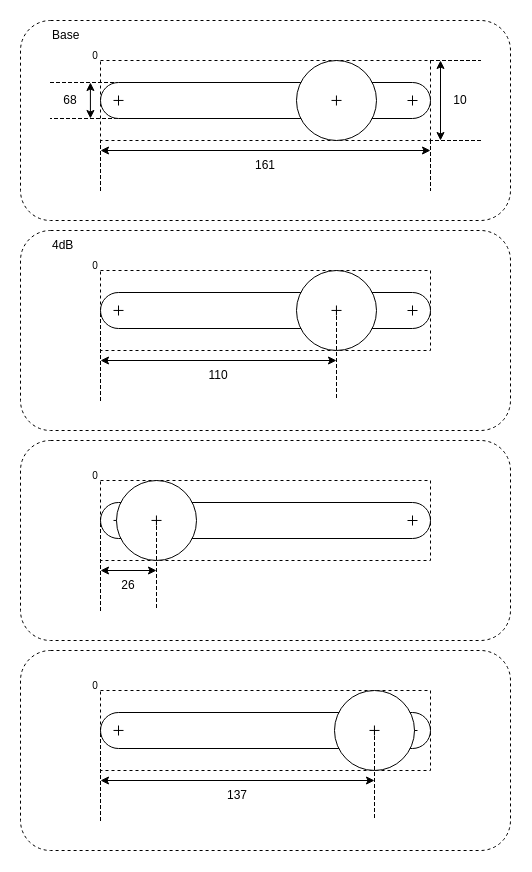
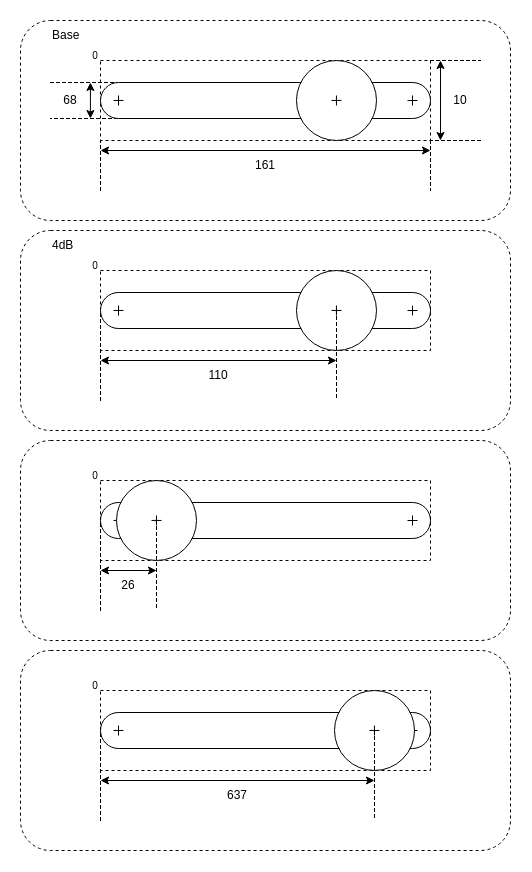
  <mxCell id="0" />
  <mxCell id="1" parent="0" />
  <mxCell id="2" value="" style="shape=partialRectangle;whiteSpace=wrap;html=1;top=0;bottom=0;fillColor=none;dashed=1;direction=south;" parent="1" vertex="1"><mxGeometry x="50" y="82" width="67" height="36" as="geometry" /></mxCell>
  <mxCell id="3" value="" style="rounded=1;whiteSpace=wrap;html=1;fillColor=none;dashed=1;" parent="1" vertex="1"><mxGeometry x="20" y="440" width="490" height="200" as="geometry" /></mxCell>
  <mxCell id="4" value="" style="rounded=1;whiteSpace=wrap;html=1;fillColor=none;dashed=1;" parent="1" vertex="1"><mxGeometry x="20" y="230" width="490" height="200" as="geometry" /></mxCell>
  <mxCell id="5" value="4dB" style="text;html=1;align=left;verticalAlign=middle;whiteSpace=wrap;rounded=0;" parent="1" vertex="1"><mxGeometry x="50" y="230" width="430" height="30" as="geometry" /></mxCell>
  <mxCell id="6" value="" style="rounded=1;whiteSpace=wrap;html=1;fillColor=default;absoluteArcSize=1;arcSize=36;" parent="1" vertex="1"><mxGeometry y="712" width="330" height="36" as="geometry" x="100" /></mxCell>
  <mxCell id="7" value="" style="rounded=1;whiteSpace=wrap;html=1;fillColor=none;dashed=1;" parent="1" vertex="1"><mxGeometry x="20" y="650" width="490" height="200" as="geometry" /></mxCell>
  <mxCell id="8" value="" style="rounded=0;whiteSpace=wrap;html=1;dashed=1;fillColor=none;" parent="1" vertex="1"><mxGeometry y="690" width="330" height="80" as="geometry" x="100" /></mxCell>
  <mxCell id="9" value="" style="endArrow=none;html=1;rounded=0;" parent="1" edge="1"><mxGeometry width="50" height="50" relative="1" as="geometry"><mxPoint x="412" y="725" as="sourcePoint" /><mxPoint x="412" y="735" as="targetPoint" /></mxGeometry></mxCell>
  <mxCell id="10" value="" style="endArrow=none;html=1;rounded=0;" parent="1" edge="1"><mxGeometry width="50" height="50" relative="1" as="geometry"><mxPoint x="407" y="730" as="sourcePoint" /><mxPoint x="417" y="730" as="targetPoint" /></mxGeometry></mxCell>
  <mxCell id="11" value="" style="rounded=1;whiteSpace=wrap;html=1;fillColor=default;absoluteArcSize=1;arcSize=36;" parent="1" vertex="1"><mxGeometry y="502" width="330" height="36" as="geometry" x="100" /></mxCell>
  <mxCell id="12" value="" style="endArrow=none;html=1;rounded=0;" parent="1" edge="1"><mxGeometry width="50" height="50" relative="1" as="geometry"><mxPoint x="118" y="515" as="sourcePoint" /><mxPoint x="118" y="525" as="targetPoint" /></mxGeometry></mxCell>
  <mxCell id="13" value="" style="endArrow=none;html=1;rounded=0;" parent="1" edge="1"><mxGeometry width="50" height="50" relative="1" as="geometry"><mxPoint x="113" y="519.95" as="sourcePoint" /><mxPoint x="123" y="519.95" as="targetPoint" /></mxGeometry></mxCell>
  <mxCell id="14" value="" style="rounded=1;whiteSpace=wrap;html=1;fillColor=none;dashed=1;" parent="1" vertex="1"><mxGeometry x="20" y="20" width="490" height="200" as="geometry" /></mxCell>
  <mxCell id="15" value="Base" style="text;html=1;align=left;verticalAlign=middle;whiteSpace=wrap;rounded=0;" parent="1" vertex="1"><mxGeometry x="50" y="20" width="430" height="30" as="geometry" /></mxCell>
  <mxCell id="16" value="" style="rounded=0;whiteSpace=wrap;html=1;dashed=1;fillColor=none;" parent="1" vertex="1"><mxGeometry y="60" width="330" height="80" as="geometry" x="100" /></mxCell>
  <mxCell id="17" value="" style="rounded=1;whiteSpace=wrap;html=1;fillColor=default;absoluteArcSize=1;arcSize=36;" parent="1" vertex="1"><mxGeometry y="82" width="330" height="36" as="geometry" x="100" /></mxCell>
  <mxCell id="18" value="" style="ellipse;whiteSpace=wrap;html=1;aspect=fixed;fillColor=default;" parent="1" vertex="1"><mxGeometry x="296" y="60" width="80" height="80" as="geometry" /></mxCell>
  <mxCell id="19" value="0" style="text;html=1;align=center;verticalAlign=middle;whiteSpace=wrap;rounded=0;fontSize=10;" parent="1" vertex="1"><mxGeometry x="90" width="10" height="10" as="geometry" y="50" /></mxCell>
  <mxCell id="20" value="" style="shape=partialRectangle;whiteSpace=wrap;html=1;top=0;bottom=0;fillColor=none;dashed=1;" parent="1" vertex="1"><mxGeometry y="140" width="330" height="50" as="geometry" x="100" /></mxCell>
  <mxCell id="21" value="161" style="text;html=1;align=center;verticalAlign=middle;whiteSpace=wrap;rounded=0;" parent="1" vertex="1"><mxGeometry y="150" width="330" height="30" as="geometry" x="100" /></mxCell>
  <mxCell id="22" value="" style="endArrow=classic;startArrow=classic;html=1;rounded=0;exitX=0;exitY=0.75;exitDx=0;exitDy=0;" parent="1" edge="1"><mxGeometry width="50" height="50" relative="1" as="geometry"><mxPoint y="150" as="sourcePoint" x="100" /><mxPoint x="430" y="150" as="targetPoint" /></mxGeometry></mxCell>
  <mxCell id="23" value="" style="shape=partialRectangle;whiteSpace=wrap;html=1;top=0;bottom=0;fillColor=none;dashed=1;direction=south;" parent="1" vertex="1"><mxGeometry x="430" y="60" width="50" height="80" as="geometry" /></mxCell>
  <mxCell id="24" value="" style="endArrow=classic;startArrow=classic;html=1;rounded=0;" parent="1" edge="1"><mxGeometry width="50" height="50" relative="1" as="geometry"><mxPoint x="440" y="140" as="sourcePoint" /><mxPoint x="440" y="60" as="targetPoint" /></mxGeometry></mxCell>
  <mxCell id="25" value="10" style="text;html=1;align=center;verticalAlign=middle;whiteSpace=wrap;rounded=0;" parent="1" vertex="1"><mxGeometry x="440" y="60" width="40" height="80" as="geometry" /></mxCell>
  <mxCell id="26" value="" style="endArrow=none;html=1;rounded=0;" parent="1" edge="1"><mxGeometry width="50" height="50" relative="1" as="geometry"><mxPoint x="412" y="95" as="sourcePoint" /><mxPoint x="412" y="105" as="targetPoint" /></mxGeometry></mxCell>
  <mxCell id="27" value="" style="endArrow=none;html=1;rounded=0;" parent="1" edge="1"><mxGeometry width="50" height="50" relative="1" as="geometry"><mxPoint x="407" y="100" as="sourcePoint" /><mxPoint x="417" y="100" as="targetPoint" /></mxGeometry></mxCell>
  <mxCell id="28" value="" style="endArrow=none;html=1;rounded=0;" parent="1" edge="1"><mxGeometry width="50" height="50" relative="1" as="geometry"><mxPoint x="335.95" y="95" as="sourcePoint" /><mxPoint x="335.95" y="105" as="targetPoint" /></mxGeometry></mxCell>
  <mxCell id="29" value="" style="endArrow=none;html=1;rounded=0;" parent="1" edge="1"><mxGeometry width="50" height="50" relative="1" as="geometry"><mxPoint x="331" y="99.95" as="sourcePoint" /><mxPoint x="341" y="99.95" as="targetPoint" /></mxGeometry></mxCell>
  <mxCell id="30" value="68" style="text;html=1;align=center;verticalAlign=middle;whiteSpace=wrap;rounded=0;" parent="1" vertex="1"><mxGeometry x="50" y="82" width="40" height="36" as="geometry" /></mxCell>
  <mxCell id="31" value="" style="endArrow=classic;startArrow=classic;html=1;rounded=0;" parent="1" edge="1"><mxGeometry width="50" height="50" relative="1" as="geometry"><mxPoint x="89.92" y="118" as="sourcePoint" /><mxPoint x="89.92" y="82" as="targetPoint" /></mxGeometry></mxCell>
  <mxCell id="32" value="" style="endArrow=none;html=1;rounded=0;" parent="1" edge="1"><mxGeometry width="50" height="50" relative="1" as="geometry"><mxPoint x="118" y="95" as="sourcePoint" /><mxPoint x="118" y="105" as="targetPoint" /></mxGeometry></mxCell>
  <mxCell id="33" value="" style="endArrow=none;html=1;rounded=0;" parent="1" edge="1"><mxGeometry width="50" height="50" relative="1" as="geometry"><mxPoint x="113" y="99.95" as="sourcePoint" /><mxPoint x="123" y="99.95" as="targetPoint" /></mxGeometry></mxCell>
  <mxCell id="34" value="" style="rounded=0;whiteSpace=wrap;html=1;dashed=1;fillColor=none;" parent="1" vertex="1"><mxGeometry y="270" width="330" height="80" as="geometry" x="100" /></mxCell>
  <mxCell id="35" value="" style="rounded=1;whiteSpace=wrap;html=1;fillColor=default;absoluteArcSize=1;arcSize=36;" parent="1" vertex="1"><mxGeometry y="292" width="330" height="36" as="geometry" x="100" /></mxCell>
  <mxCell id="36" value="" style="ellipse;whiteSpace=wrap;html=1;aspect=fixed;fillColor=default;" parent="1" vertex="1"><mxGeometry x="296" y="270" width="80" height="80" as="geometry" /></mxCell>
  <mxCell id="37" value="0" style="text;html=1;align=center;verticalAlign=middle;whiteSpace=wrap;rounded=0;fontSize=10;" parent="1" vertex="1"><mxGeometry x="90" y="260" width="10" height="10" as="geometry" /></mxCell>
  <mxCell id="38" value="" style="shape=partialRectangle;whiteSpace=wrap;html=1;top=0;bottom=0;fillColor=none;dashed=1;" parent="1" vertex="1"><mxGeometry y="310" width="236" height="90" as="geometry" x="100" /></mxCell>
  <mxCell id="39" value="110" style="text;html=1;align=center;verticalAlign=middle;whiteSpace=wrap;rounded=0;" parent="1" vertex="1"><mxGeometry y="360" width="236" height="30" as="geometry" x="100" /></mxCell>
  <mxCell id="40" value="" style="endArrow=classic;startArrow=classic;html=1;rounded=0;exitX=0;exitY=0.75;exitDx=0;exitDy=0;" parent="1" edge="1"><mxGeometry width="50" height="50" relative="1" as="geometry"><mxPoint y="360" as="sourcePoint" x="100" /><mxPoint x="336" y="360" as="targetPoint" /></mxGeometry></mxCell>
  <mxCell id="41" value="" style="endArrow=none;html=1;rounded=0;" parent="1" edge="1"><mxGeometry width="50" height="50" relative="1" as="geometry"><mxPoint x="412" y="305" as="sourcePoint" /><mxPoint x="412" y="315" as="targetPoint" /></mxGeometry></mxCell>
  <mxCell id="42" value="" style="endArrow=none;html=1;rounded=0;" parent="1" edge="1"><mxGeometry width="50" height="50" relative="1" as="geometry"><mxPoint x="407" y="310" as="sourcePoint" /><mxPoint x="417" y="310" as="targetPoint" /></mxGeometry></mxCell>
  <mxCell id="43" value="" style="endArrow=none;html=1;rounded=0;" parent="1" edge="1"><mxGeometry width="50" height="50" relative="1" as="geometry"><mxPoint x="335.95" y="305" as="sourcePoint" /><mxPoint x="335.95" y="315" as="targetPoint" /></mxGeometry></mxCell>
  <mxCell id="44" value="" style="endArrow=none;html=1;rounded=0;" parent="1" edge="1"><mxGeometry width="50" height="50" relative="1" as="geometry"><mxPoint x="331" y="309.95" as="sourcePoint" /><mxPoint x="341" y="309.95" as="targetPoint" /></mxGeometry></mxCell>
  <mxCell id="45" value="" style="endArrow=none;html=1;rounded=0;" parent="1" edge="1"><mxGeometry width="50" height="50" relative="1" as="geometry"><mxPoint x="118" y="305" as="sourcePoint" /><mxPoint x="118" y="315" as="targetPoint" /></mxGeometry></mxCell>
  <mxCell id="46" value="" style="endArrow=none;html=1;rounded=0;" parent="1" edge="1"><mxGeometry width="50" height="50" relative="1" as="geometry"><mxPoint x="113" y="309.95" as="sourcePoint" /><mxPoint x="123" y="309.95" as="targetPoint" /></mxGeometry></mxCell>
  <mxCell id="47" value="" style="rounded=0;whiteSpace=wrap;html=1;dashed=1;fillColor=none;" parent="1" vertex="1"><mxGeometry y="480" width="330" height="80" as="geometry" x="100" /></mxCell>
  <mxCell id="48" value="" style="ellipse;whiteSpace=wrap;html=1;aspect=fixed;fillColor=default;" parent="1" vertex="1"><mxGeometry x="116" y="480" width="80" height="80" as="geometry" /></mxCell>
  <mxCell id="49" value="0" style="text;html=1;align=center;verticalAlign=middle;whiteSpace=wrap;rounded=0;fontSize=10;" parent="1" vertex="1"><mxGeometry x="90" y="470" width="10" height="10" as="geometry" /></mxCell>
  <mxCell id="50" value="" style="shape=partialRectangle;whiteSpace=wrap;html=1;top=0;bottom=0;fillColor=none;dashed=1;" parent="1" vertex="1"><mxGeometry y="520" width="56" height="90" as="geometry" x="100" /></mxCell>
  <mxCell id="51" value="26" style="text;html=1;align=center;verticalAlign=middle;whiteSpace=wrap;rounded=0;" parent="1" vertex="1"><mxGeometry y="570" width="56" height="30" as="geometry" x="100" /></mxCell>
  <mxCell id="52" value="" style="endArrow=classic;startArrow=classic;html=1;rounded=0;exitX=0;exitY=0.75;exitDx=0;exitDy=0;" parent="1" edge="1"><mxGeometry width="50" height="50" relative="1" as="geometry"><mxPoint y="570" as="sourcePoint" x="100" /><mxPoint x="156" y="570" as="targetPoint" /></mxGeometry></mxCell>
  <mxCell id="53" value="" style="endArrow=none;html=1;rounded=0;" parent="1" edge="1"><mxGeometry width="50" height="50" relative="1" as="geometry"><mxPoint x="412" y="515" as="sourcePoint" /><mxPoint x="412" y="525" as="targetPoint" /></mxGeometry></mxCell>
  <mxCell id="54" value="" style="endArrow=none;html=1;rounded=0;" parent="1" edge="1"><mxGeometry width="50" height="50" relative="1" as="geometry"><mxPoint x="407" y="520" as="sourcePoint" /><mxPoint x="417" y="520" as="targetPoint" /></mxGeometry></mxCell>
  <mxCell id="55" value="" style="endArrow=none;html=1;rounded=0;" parent="1" edge="1"><mxGeometry width="50" height="50" relative="1" as="geometry"><mxPoint x="155.95" y="515" as="sourcePoint" /><mxPoint x="155.95" y="525" as="targetPoint" /></mxGeometry></mxCell>
  <mxCell id="56" value="" style="endArrow=none;html=1;rounded=0;" parent="1" edge="1"><mxGeometry width="50" height="50" relative="1" as="geometry"><mxPoint x="151" y="519.95" as="sourcePoint" /><mxPoint x="161" y="519.95" as="targetPoint" /></mxGeometry></mxCell>
  <mxCell id="57" value="" style="endArrow=none;html=1;rounded=0;" parent="1" edge="1"><mxGeometry width="50" height="50" relative="1" as="geometry"><mxPoint x="118" y="725" as="sourcePoint" /><mxPoint x="118" y="735" as="targetPoint" /></mxGeometry></mxCell>
  <mxCell id="58" value="" style="endArrow=none;html=1;rounded=0;" parent="1" edge="1"><mxGeometry width="50" height="50" relative="1" as="geometry"><mxPoint x="113" y="729.95" as="sourcePoint" /><mxPoint x="123" y="729.95" as="targetPoint" /></mxGeometry></mxCell>
  <mxCell id="59" value="" style="ellipse;whiteSpace=wrap;html=1;aspect=fixed;fillColor=default;" parent="1" vertex="1"><mxGeometry x="334" y="690" width="80" height="80" as="geometry" /></mxCell>
  <mxCell id="60" value="0" style="text;html=1;align=center;verticalAlign=middle;whiteSpace=wrap;rounded=0;fontSize=10;" parent="1" vertex="1"><mxGeometry x="90" y="680" width="10" height="10" as="geometry" /></mxCell>
  <mxCell id="61" value="" style="shape=partialRectangle;whiteSpace=wrap;html=1;top=0;bottom=0;fillColor=none;dashed=1;" parent="1" vertex="1"><mxGeometry y="730" width="274" height="90" as="geometry" x="100" /></mxCell>
- <mxCell id="62" value="137" style="text;html=1;align=center;verticalAlign=middle;whiteSpace=wrap;rounded=0;" parent="1" vertex="1"><mxGeometry y="780" width="274" height="30" as="geometry" x="100" /></mxCell>
+ <mxCell id="62" value="637" style="text;html=1;align=center;verticalAlign=middle;whiteSpace=wrap;rounded=0;" parent="1" vertex="1"><mxGeometry y="780" width="274" height="30" as="geometry" x="100" /></mxCell>
  <mxCell id="63" value="" style="endArrow=classic;startArrow=classic;html=1;rounded=0;exitX=0;exitY=0.75;exitDx=0;exitDy=0;" parent="1" edge="1"><mxGeometry width="50" height="50" relative="1" as="geometry"><mxPoint y="780" as="sourcePoint" x="100" /><mxPoint x="374" y="780" as="targetPoint" /></mxGeometry></mxCell>
  <mxCell id="64" value="" style="endArrow=none;html=1;rounded=0;" parent="1" edge="1"><mxGeometry width="50" height="50" relative="1" as="geometry"><mxPoint x="373.95" y="725" as="sourcePoint" /><mxPoint x="373.95" y="735" as="targetPoint" /></mxGeometry></mxCell>
  <mxCell id="65" value="" style="endArrow=none;html=1;rounded=0;" parent="1" edge="1"><mxGeometry width="50" height="50" relative="1" as="geometry"><mxPoint x="369" y="729.95" as="sourcePoint" /><mxPoint x="379" y="729.95" as="targetPoint" /></mxGeometry></mxCell>
